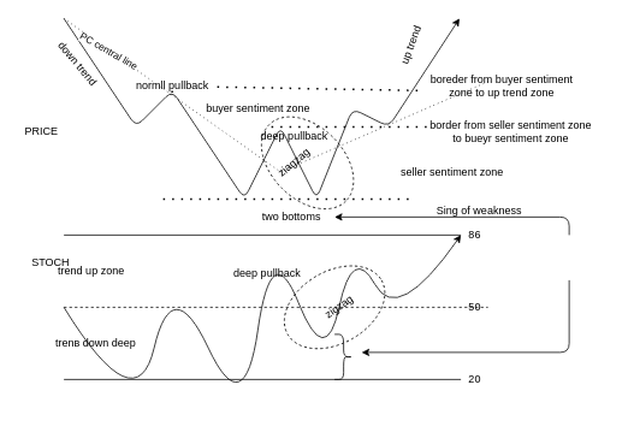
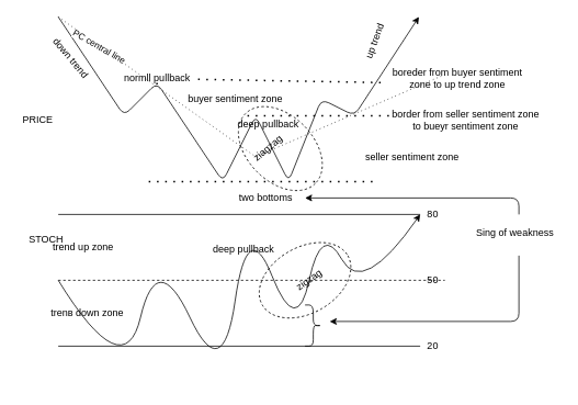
  <mxCell id="0" />
  <mxCell id="1" parent="0" />
  <mxCell id="2" value="" style="ellipse;whiteSpace=wrap;html=1;rotation=45;dashed=1;" parent="1" vertex="1"><mxGeometry x="280.001" y="140.001" width="120" height="80" as="geometry" /></mxCell>
  <mxCell id="3" value="" style="endArrow=classic;html=1;startArrow=none;" parent="1" edge="1"><mxGeometry width="50" height="50" relative="1" as="geometry"><mxPoint x="70" y="20" as="sourcePoint" /><mxPoint x="508.462" y="20" as="targetPoint" /><Array as="points"><mxPoint x="150" y="140" /><mxPoint x="190" y="100" /><mxPoint x="270" y="220" /><mxPoint x="310" y="140" /><mxPoint x="350" y="220" /><mxPoint x="390" y="120" /><mxPoint x="430" y="140" /></Array></mxGeometry></mxCell>
  <mxCell id="4" value="" style="endArrow=none;dashed=1;html=1;dashPattern=1 4;" parent="1" edge="1"><mxGeometry width="50" height="50" relative="1" as="geometry"><mxPoint x="70" y="20" as="sourcePoint" /><mxPoint x="310" y="190" as="targetPoint" /></mxGeometry></mxCell>
  <mxCell id="5" value="PC central line" style="edgeLabel;html=1;align=center;verticalAlign=middle;resizable=0;points=[];rotation=30;" parent="4" vertex="1" connectable="0"><mxGeometry x="-0.587" relative="1" as="geometry"><mxPoint as="offset" /></mxGeometry></mxCell>
  <mxCell id="6" value="" style="endArrow=none;dashed=1;html=1;strokeWidth=2;dashPattern=1 4;" parent="1" edge="1"><mxGeometry width="50" height="50" relative="1" as="geometry"><mxPoint x="300" y="140" as="sourcePoint" /><mxPoint x="480" y="140" as="targetPoint" /></mxGeometry></mxCell>
  <mxCell id="7" value="" style="endArrow=none;dashed=1;html=1;dashPattern=1 4;strokeWidth=2;startArrow=none;" parent="1" source="16" edge="1"><mxGeometry width="50" height="50" relative="1" as="geometry"><mxPoint x="190" y="100" as="sourcePoint" /><mxPoint x="470" y="100" as="targetPoint" /></mxGeometry></mxCell>
  <mxCell id="8" value="" style="endArrow=none;dashed=1;html=1;dashPattern=1 4;strokeWidth=2;" parent="1" edge="1"><mxGeometry width="50" height="50" relative="1" as="geometry"><mxPoint x="180" y="220" as="sourcePoint" /><mxPoint x="460" y="220" as="targetPoint" /></mxGeometry></mxCell>
  <mxCell id="9" value="seller sentiment zone" style="text;html=1;align=center;verticalAlign=middle;resizable=0;points=[];autosize=1;strokeColor=none;" parent="1" vertex="1"><mxGeometry x="435" y="180" width="130" height="20" as="geometry" /></mxCell>
  <mxCell id="10" value="up trend" style="text;html=1;align=center;verticalAlign=middle;resizable=0;points=[];autosize=1;strokeColor=none;rotation=-70;" parent="1" vertex="1"><mxGeometry x="425" y="40" width="60" height="20" as="geometry" /></mxCell>
  <mxCell id="11" value="buyer sentiment zone" style="text;html=1;align=center;verticalAlign=middle;resizable=0;points=[];autosize=1;strokeColor=none;" parent="1" vertex="1"><mxGeometry x="220" y="110" width="130" height="20" as="geometry" /></mxCell>
  <mxCell id="12" value="down trend" style="text;html=1;align=center;verticalAlign=middle;resizable=0;points=[];autosize=1;strokeColor=none;rotation=50;" parent="1" vertex="1"><mxGeometry x="50" y="60" width="70" height="20" as="geometry" /></mxCell>
  <mxCell id="13" value="" style="endArrow=none;dashed=1;html=1;dashPattern=1 4;" parent="1" edge="1"><mxGeometry width="50" height="50" relative="1" as="geometry"><mxPoint x="310" y="190" as="sourcePoint" /><mxPoint x="540" y="90" as="targetPoint" /></mxGeometry></mxCell>
  <mxCell id="14" value="border from seller sentiment zone&lt;br&gt;to bueyr sentiment zone" style="text;html=1;align=center;verticalAlign=middle;resizable=0;points=[];autosize=1;strokeColor=none;" parent="1" vertex="1"><mxGeometry x="470" y="130" width="190" height="30" as="geometry" /></mxCell>
  <mxCell id="15" value="boreder from buyer sentiment &lt;br&gt;zone to up trend zone" style="text;html=1;align=center;verticalAlign=middle;resizable=0;points=[];autosize=1;strokeColor=none;" parent="1" vertex="1"><mxGeometry x="470" y="80" width="170" height="30" as="geometry" /></mxCell>
  <mxCell id="16" value="normll pullback" style="text;html=1;align=center;verticalAlign=middle;resizable=0;points=[];autosize=1;strokeColor=none;" parent="1" vertex="1"><mxGeometry x="140" y="85" width="100" height="20" as="geometry" /></mxCell>
  <mxCell id="17" value="" style="endArrow=none;dashed=1;html=1;dashPattern=1 4;strokeWidth=2;" parent="1" target="16" edge="1"><mxGeometry width="50" height="50" relative="1" as="geometry"><mxPoint x="190" y="100" as="sourcePoint" /><mxPoint x="470" y="100" as="targetPoint" /></mxGeometry></mxCell>
  <mxCell id="18" value="deep pullback" style="text;html=1;align=center;verticalAlign=middle;resizable=0;points=[];autosize=1;strokeColor=none;" parent="1" vertex="1"><mxGeometry x="280" y="140" width="90" height="20" as="geometry" /></mxCell>
  <mxCell id="19" value="PRICE" style="text;html=1;align=center;verticalAlign=middle;resizable=0;points=[];autosize=1;strokeColor=none;" parent="1" vertex="1"><mxGeometry x="20" y="135" width="50" height="20" as="geometry" /></mxCell>
  <mxCell id="20" value="" style="endArrow=none;html=1;startArrow=none;" edge="1" parent="1" source="29"><mxGeometry width="50" height="50" relative="1" as="geometry"><mxPoint x="70" y="260" as="sourcePoint" /><mxPoint x="540" y="260" as="targetPoint" /></mxGeometry></mxCell>
  <mxCell id="21" value="" style="endArrow=none;html=1;startArrow=none;" edge="1" parent="1" source="26"><mxGeometry width="50" height="50" relative="1" as="geometry"><mxPoint x="70" y="420" as="sourcePoint" /><mxPoint x="540" y="420" as="targetPoint" /></mxGeometry></mxCell>
  <mxCell id="22" value="" style="ellipse;whiteSpace=wrap;html=1;rotation=-30;dashed=1;" vertex="1" parent="1"><mxGeometry x="310.002" y="300.001" width="120" height="80" as="geometry" /></mxCell>
  <mxCell id="23" value="" style="endArrow=none;html=1;dashed=1;" edge="1" parent="1"><mxGeometry width="50" height="50" relative="1" as="geometry"><mxPoint x="70" y="340" as="sourcePoint" /><mxPoint x="540" y="340" as="targetPoint" /></mxGeometry></mxCell>
  <mxCell id="24" value="" style="curved=1;endArrow=classic;html=1;" edge="1" parent="1"><mxGeometry width="50" height="50" relative="1" as="geometry"><mxPoint x="70" y="340" as="sourcePoint" /><mxPoint x="510" y="260" as="targetPoint" /><Array as="points"><mxPoint x="150" y="470" /><mxPoint x="190" y="300" /><mxPoint x="270" y="470" /><mxPoint x="300" y="260" /><mxPoint x="360" y="410" /><mxPoint x="390" y="270" /><mxPoint x="440" y="360" /></Array></mxGeometry></mxCell>
  <mxCell id="25" value="ziagzag" style="text;html=1;align=center;verticalAlign=middle;resizable=0;points=[];autosize=1;strokeColor=none;rotation=-40;" vertex="1" parent="1"><mxGeometry x="294.999" y="170.004" width="60" height="20" as="geometry" /></mxCell>
  <mxCell id="26" value="20" style="text;html=1;align=center;verticalAlign=middle;resizable=0;points=[];autosize=1;strokeColor=none;" vertex="1" parent="1"><mxGeometry x="510" y="410" width="30" height="20" as="geometry" /></mxCell>
  <mxCell id="27" value="" style="endArrow=none;html=1;" edge="1" parent="1" target="26"><mxGeometry width="50" height="50" relative="1" as="geometry"><mxPoint x="70" y="420" as="sourcePoint" /><mxPoint x="540" y="420" as="targetPoint" /></mxGeometry></mxCell>
  <mxCell id="28" value="50" style="text;html=1;align=center;verticalAlign=middle;resizable=0;points=[];autosize=1;strokeColor=none;" vertex="1" parent="1"><mxGeometry x="510" y="330" width="30" height="20" as="geometry" /></mxCell>
- <mxCell id="29" value="86" style="text;html=1;align=center;verticalAlign=middle;resizable=0;points=[];autosize=1;strokeColor=none;" vertex="1" parent="1"><mxGeometry x="510" y="250" width="30" height="20" as="geometry" /></mxCell>
+ <mxCell id="29" value="80" style="text;html=1;align=center;verticalAlign=middle;resizable=0;points=[];autosize=1;strokeColor=none;" vertex="1" parent="1"><mxGeometry x="510" y="250" width="30" height="20" as="geometry" /></mxCell>
  <mxCell id="30" value="" style="endArrow=none;html=1;" edge="1" parent="1" target="29"><mxGeometry width="50" height="50" relative="1" as="geometry"><mxPoint x="70" y="260" as="sourcePoint" /><mxPoint x="540" y="260" as="targetPoint" /></mxGeometry></mxCell>
  <mxCell id="31" value="trend up zone" style="text;html=1;align=center;verticalAlign=middle;resizable=0;points=[];autosize=1;strokeColor=none;" vertex="1" parent="1"><mxGeometry x="55" y="290" width="90" height="20" as="geometry" /></mxCell>
- <mxCell id="32" value="trenв down deep" style="text;html=1;align=center;verticalAlign=middle;resizable=0;points=[];autosize=1;strokeColor=none;" vertex="1" parent="1"><mxGeometry x="55" y="370" width="100" height="20" as="geometry" /></mxCell>
+ <mxCell id="32" value="trenв down zone" style="text;html=1;align=center;verticalAlign=middle;resizable=0;points=[];autosize=1;strokeColor=none;" vertex="1" parent="1"><mxGeometry x="55" y="370" width="100" height="20" as="geometry" /></mxCell>
  <mxCell id="33" value="" style="shape=curlyBracket;whiteSpace=wrap;html=1;rounded=1;flipH=1;" vertex="1" parent="1"><mxGeometry x="370" y="370" width="20" height="50" as="geometry" /></mxCell>
  <mxCell id="34" value="zigzag" style="text;html=1;align=center;verticalAlign=middle;resizable=0;points=[];autosize=1;strokeColor=none;rotation=-35;" vertex="1" parent="1"><mxGeometry x="350.005" y="330.001" width="50" height="20" as="geometry" /></mxCell>
  <mxCell id="35" value="" style="endArrow=classic;html=1;" edge="1" parent="1"><mxGeometry width="50" height="50" relative="1" as="geometry"><mxPoint x="630" y="310" as="sourcePoint" /><mxPoint x="400" y="390" as="targetPoint" /><Array as="points"><mxPoint x="630" y="390" /></Array></mxGeometry></mxCell>
  <mxCell id="36" value="" style="endArrow=classic;html=1;" edge="1" parent="1" target="39"><mxGeometry width="50" height="50" relative="1" as="geometry"><mxPoint x="630" y="260" as="sourcePoint" /><mxPoint x="360" y="220" as="targetPoint" /><Array as="points"><mxPoint x="630" y="240" /></Array></mxGeometry></mxCell>
- <mxCell id="37" value="Sing of weakness" style="text;html=1;align=center;verticalAlign=middle;resizable=0;points=[];autosize=1;strokeColor=none;" vertex="1" parent="1"><mxGeometry x="475" y="222.53" width="110" height="20" as="geometry" /></mxCell>
+ <mxCell id="37" value="Sing of weakness" style="text;html=1;align=center;verticalAlign=middle;resizable=0;points=[];autosize=1;strokeColor=none;" vertex="1" parent="1"><mxGeometry x="570" y="272.53" width="110" height="20" as="geometry" /></mxCell>
  <mxCell id="38" value="deep pullback" style="text;html=1;align=center;verticalAlign=middle;resizable=0;points=[];autosize=1;strokeColor=none;" vertex="1" parent="1"><mxGeometry x="250" y="292.53" width="90" height="20" as="geometry" /></mxCell>
  <mxCell id="39" value="two bottoms" style="text;html=1;strokeColor=none;fillColor=none;align=center;verticalAlign=middle;whiteSpace=wrap;rounded=0;" vertex="1" parent="1"><mxGeometry x="275" y="230" width="95" height="20" as="geometry" /></mxCell>
  <mxCell id="40" value="STOCH" style="text;html=1;align=center;verticalAlign=middle;resizable=0;points=[];autosize=1;strokeColor=none;" vertex="1" parent="1"><mxGeometry x="25" y="280" width="60" height="20" as="geometry" /></mxCell>
